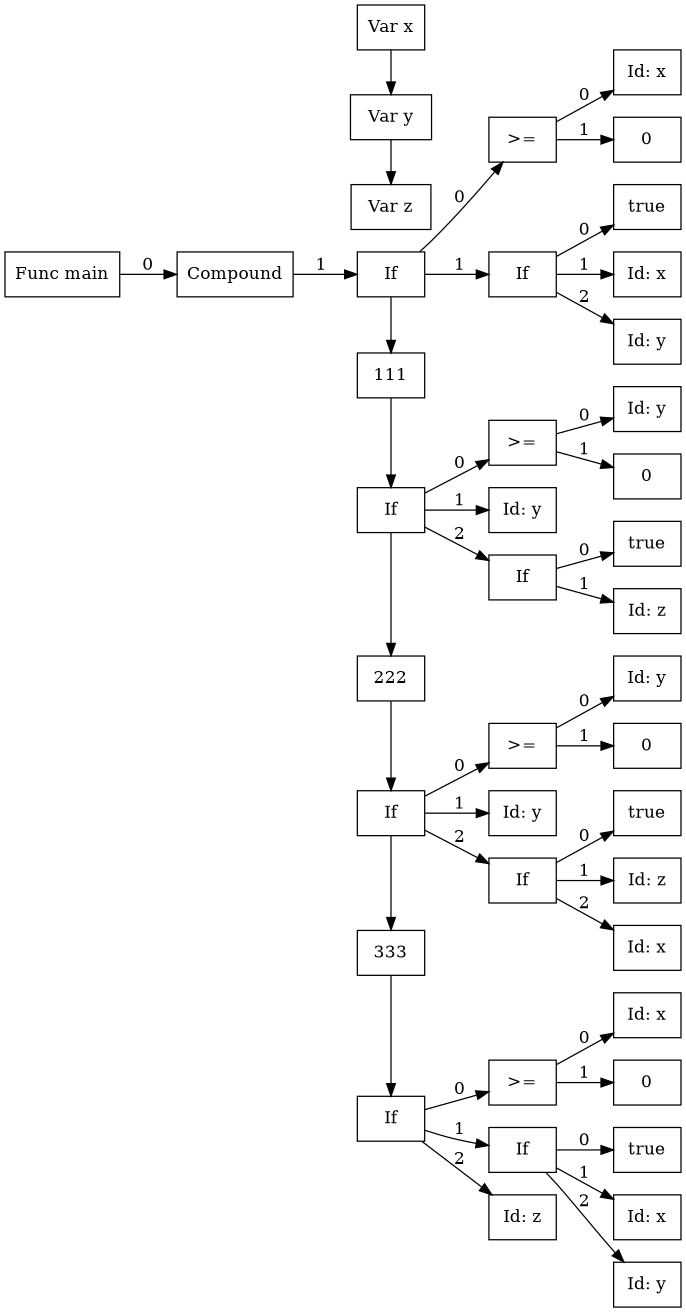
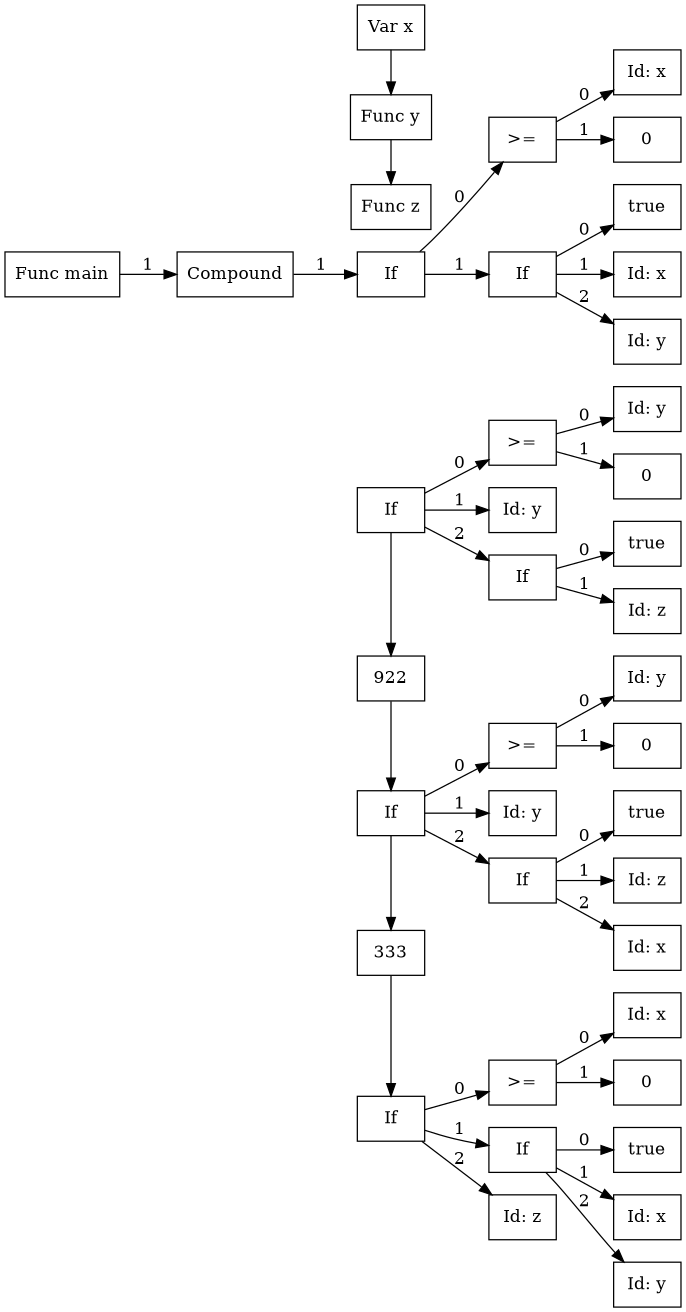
  digraph {
    rankdir=LR
    node [shape=box]
    n1 [label="Func main"]
    n2 [label=Compound]
    n3 [label="Var x"]
    n4 [label=If]
-   n5 [label="Var y"]
-   n6 [label="Var z"]
+   n5 [label="Func y"]
+   n6 [label="Func z"]
    n7 [label=true]
    n8 [label="Id: z"]
    n9 [label=">="]
    n10 [label=If]
    n11 [label="Id: x"]
    n12 [label=0]
    n13 [label=true]
    n14 [label="Id: x"]
    n15 [label="Id: y"]
-   n16 [label=111]
    n17 [label=If]
-   n18 [label=222]
+   n18 [label=922]
    n19 [label=If]
    n20 [label=333]
    n21 [label=If]
    n22 [label=">="]
    n23 [label="Id: y"]
    n24 [label=If]
    n25 [label="Id: y"]
    n26 [label=0]
    n27 [label=">="]
    n28 [label="Id: y"]
    n29 [label=If]
    n30 [label="Id: y"]
    n31 [label=0]
    n32 [label=true]
    n33 [label="Id: z"]
    n34 [label="Id: x"]
    n35 [label=">="]
    n36 [label=If]
    n37 [label="Id: z"]
    n38 [label="Id: x"]
    n39 [label=0]
    n40 [label=true]
    n41 [label="Id: x"]
    n42 [label="Id: y"]
    subgraph sub_1 {
      n1
      n2
    }
    subgraph sub_2 {
      ordering=out
      rank=same
      n2
    }
    subgraph sub_3 {
      ordering=out
      rank=same
      n3
      n4
    }
    subgraph sub_4 {
      n2
      n3
      n4
    }
    subgraph sub_5 {
      rank=same
      n3
      n5
      n6
    }
    subgraph sub_6 {
      n3
      n5
      n6
    }
    subgraph sub_7 {
      ordering=out
      rank=same
      n7
      n8
    }
    subgraph sub_8 {
      ordering=out
      rank=same
      n9
      n10
    }
    subgraph sub_9 {
      n4
      n9
      n10
    }
    subgraph sub_10 {
      ordering=out
      rank=same
      n11
      n12
    }
    subgraph sub_11 {
      n9
      n11
      n12
    }
    subgraph sub_12 {
      ordering=out
      rank=same
      n13
      n14
      n15
    }
    subgraph sub_13 {
      n10
      n13
      n14
      n15
    }
    subgraph sub_14 {
      rank=same
      n4
-     n16
      n17
      n18
      n19
      n20
      n21
    }
    subgraph sub_15 {
      n4
-     n16
      n17
      n18
      n19
      n20
      n21
    }
    subgraph sub_16 {
      ordering=out
      rank=same
      n22
      n23
      n24
    }
    subgraph sub_17 {
      n17
      n22
      n23
      n24
    }
    subgraph sub_18 {
      ordering=out
      rank=same
      n25
      n26
    }
    subgraph sub_19 {
      n22
      n25
      n26
    }
    subgraph sub_20 {
      n7
      n8
      n24
    }
    subgraph sub_21 {
      ordering=out
      rank=same
      n27
      n28
      n29
    }
    subgraph sub_22 {
      n19
      n27
      n28
      n29
    }
    subgraph sub_23 {
      ordering=out
      rank=same
      n30
      n31
    }
    subgraph sub_24 {
      n27
      n30
      n31
    }
    subgraph sub_25 {
      ordering=out
      rank=same
      n32
      n33
      n34
    }
    subgraph sub_26 {
      n29
      n32
      n33
      n34
    }
    subgraph sub_27 {
      ordering=out
      rank=same
      n35
      n36
      n37
    }
    subgraph sub_28 {
      n21
      n35
      n36
      n37
    }
    subgraph sub_29 {
      ordering=out
      rank=same
      n38
      n39
    }
    subgraph sub_30 {
      n35
      n38
      n39
    }
    subgraph sub_31 {
      ordering=out
      rank=same
      n40
      n41
      n42
    }
    subgraph sub_32 {
      n36
      n40
      n41
      n42
    }
-   n1 -> n2 [label=0]
+   n1 -> n2 [label=1]
    n2 -> n4 [label=1]
    n3 -> n5
    n4 -> n9 [label=0]
    n4 -> n10 [label=1]
-   n4 -> n16
    n5 -> n6
    n9 -> n11 [label=0]
    n9 -> n12 [label=1]
    n10 -> n13 [label=0]
    n10 -> n14 [label=1]
    n10 -> n15 [label=2]
-   n16 -> n17
    n17 -> n18
    n17 -> n22 [label=0]
    n17 -> n23 [label=1]
    n17 -> n24 [label=2]
    n18 -> n19
    n19 -> n20
    n19 -> n27 [label=0]
    n19 -> n28 [label=1]
    n19 -> n29 [label=2]
    n20 -> n21
    n21 -> n35 [label=0]
    n21 -> n36 [label=1]
    n21 -> n37 [label=2]
    n22 -> n25 [label=0]
    n22 -> n26 [label=1]
    n24 -> n7 [label=0]
    n24 -> n8 [label=1]
    n27 -> n30 [label=0]
    n27 -> n31 [label=1]
    n29 -> n32 [label=0]
    n29 -> n33 [label=1]
    n29 -> n34 [label=2]
    n35 -> n38 [label=0]
    n35 -> n39 [label=1]
    n36 -> n40 [label=0]
    n36 -> n41 [label=1]
    n36 -> n42 [label=2]
  }
